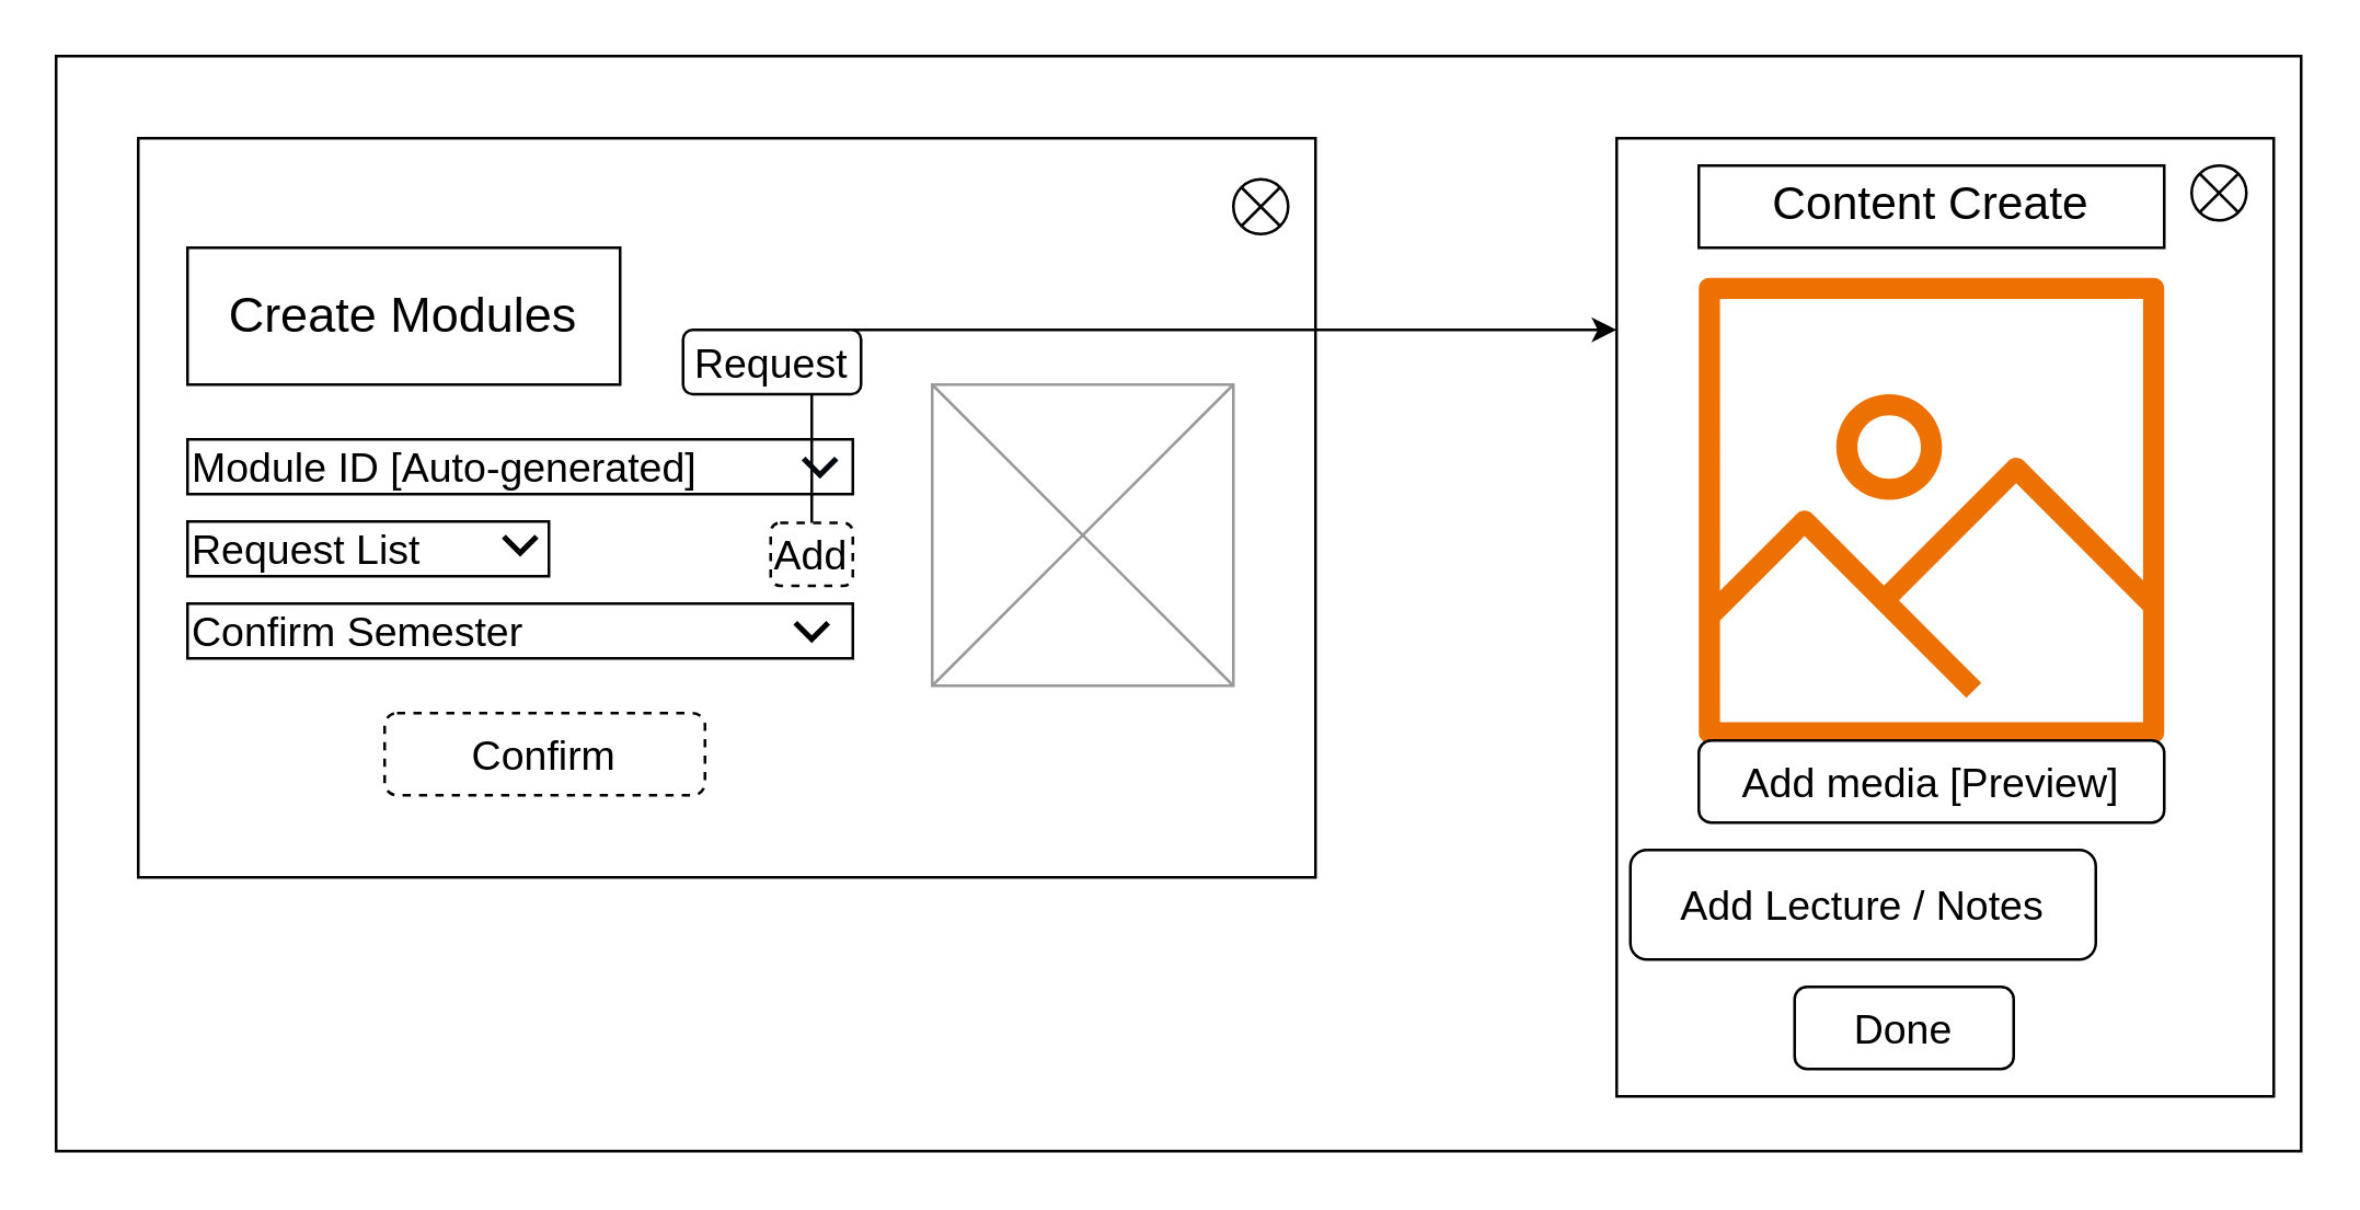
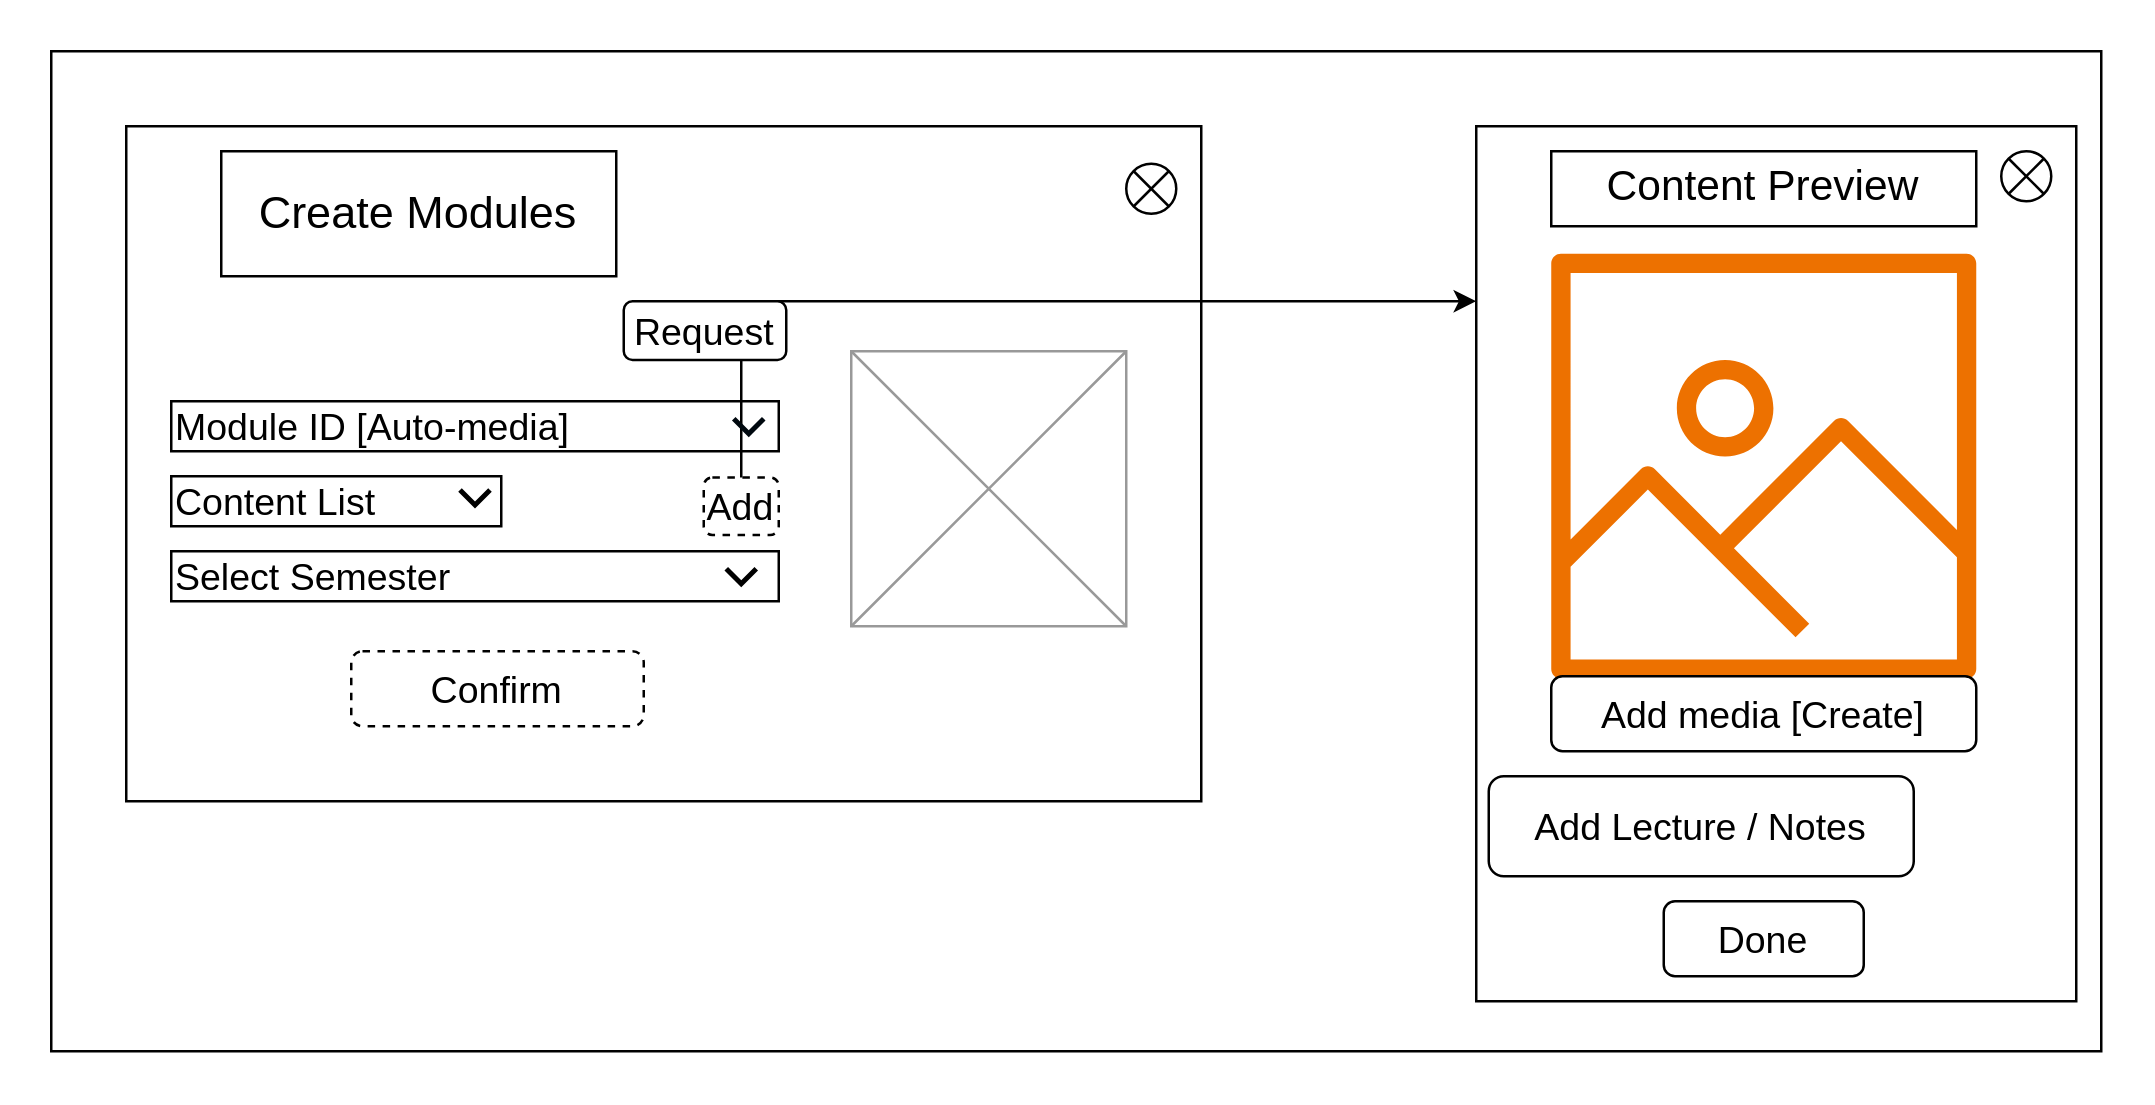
  <mxCell id="0" />
  <mxCell id="1" parent="0" />
  <mxCell id="2" value="" style="rounded=0;whiteSpace=wrap;html=1;fillColor=#ffffff;shadow=0;" parent="1" vertex="1"><mxGeometry x="20" y="20" width="820" height="400" as="geometry" /></mxCell>
  <mxCell id="3" value="" style="rounded=0;whiteSpace=wrap;html=1;" parent="1" vertex="1"><mxGeometry x="50" y="50" width="430" height="270" as="geometry" /></mxCell>
- <mxCell id="4" value="&lt;font style=&quot;font-size: 18px;&quot;&gt;Create Modules&lt;/font&gt;" style="rounded=0;whiteSpace=wrap;html=1;" parent="1" vertex="1"><mxGeometry x="68" y="90" width="158" height="50" as="geometry" /></mxCell>
+ <mxCell id="4" value="&lt;font style=&quot;font-size: 18px;&quot;&gt;Create Modules&lt;/font&gt;" style="rounded=0;whiteSpace=wrap;html=1;" parent="1" vertex="1"><mxGeometry x="88" y="60" width="158" height="50" as="geometry" /></mxCell>
  <mxCell id="5" value="" style="shape=sumEllipse;perimeter=ellipsePerimeter;whiteSpace=wrap;html=1;backgroundOutline=1;" parent="1" vertex="1"><mxGeometry x="450" y="65" width="20" height="20" as="geometry" /></mxCell>
- <mxCell id="6" value="&lt;font style=&quot;font-size: 15px;&quot;&gt;Request List&lt;/font&gt;" style="rounded=0;whiteSpace=wrap;html=1;align=left;" parent="1" vertex="1"><mxGeometry x="68" y="190" width="132" height="20" as="geometry" /></mxCell>
+ <mxCell id="6" value="&lt;font style=&quot;font-size: 15px;&quot;&gt;Content List&lt;/font&gt;" style="rounded=0;whiteSpace=wrap;html=1;align=left;" parent="1" vertex="1"><mxGeometry x="68" y="190" width="132" height="20" as="geometry" /></mxCell>
  <mxCell id="7" value="&lt;font style=&quot;font-size: 15px;&quot;&gt;Confirm&lt;/font&gt;" style="rounded=1;whiteSpace=wrap;html=1;dashed=1;" parent="1" vertex="1"><mxGeometry x="140" y="260" width="117" height="30" as="geometry" /></mxCell>
  <mxCell id="8" value="" style="verticalLabelPosition=bottom;shadow=0;dashed=0;align=center;html=1;verticalAlign=top;strokeWidth=1;shape=mxgraph.mockup.graphics.simpleIcon;strokeColor=#999999;" parent="1" vertex="1"><mxGeometry x="340" y="140" width="110" height="110" as="geometry" /></mxCell>
- <mxCell id="9" value="&lt;font style=&quot;font-size: 15px;&quot;&gt;Confirm Semester&lt;/font&gt;" style="rounded=0;whiteSpace=wrap;html=1;align=left;" parent="1" vertex="1"><mxGeometry x="68" y="220" width="243" height="20" as="geometry" /></mxCell>
- <mxCell id="10" value="&lt;font style=&quot;font-size: 15px;&quot;&gt;Module ID [Auto-generated]&lt;/font&gt;" style="rounded=0;whiteSpace=wrap;html=1;align=left;" parent="1" vertex="1"><mxGeometry x="68" y="160" width="243" height="20" as="geometry" /></mxCell>
+ <mxCell id="9" value="&lt;font style=&quot;font-size: 15px;&quot;&gt;Select Semester&lt;/font&gt;" style="rounded=0;whiteSpace=wrap;html=1;align=left;" parent="1" vertex="1"><mxGeometry x="68" y="220" width="243" height="20" as="geometry" /></mxCell>
+ <mxCell id="10" value="&lt;font style=&quot;font-size: 15px;&quot;&gt;Module ID [Auto-media]&lt;/font&gt;" style="rounded=0;whiteSpace=wrap;html=1;align=left;" parent="1" vertex="1"><mxGeometry x="68" y="160" width="243" height="20" as="geometry" /></mxCell>
  <mxCell id="11" value="" style="html=1;verticalLabelPosition=bottom;labelBackgroundColor=#ffffff;verticalAlign=top;shadow=0;dashed=0;strokeWidth=2;shape=mxgraph.ios7.misc.down;strokeColor=#000000;" parent="1" vertex="1"><mxGeometry x="183.5" y="195.5" width="12" height="6" as="geometry" /></mxCell>
  <mxCell id="12" value="" style="rounded=0;whiteSpace=wrap;html=1;" parent="1" vertex="1"><mxGeometry x="590" y="50" width="240" height="350" as="geometry" /></mxCell>
- <mxCell id="13" value="&lt;font style=&quot;font-size: 17px;&quot;&gt;Content Create&lt;/font&gt;" style="rounded=0;whiteSpace=wrap;html=1;" parent="1" vertex="1"><mxGeometry x="620" y="60" width="170" height="30" as="geometry" /></mxCell>
+ <mxCell id="13" value="&lt;font style=&quot;font-size: 17px;&quot;&gt;Content Preview&lt;/font&gt;" style="rounded=0;whiteSpace=wrap;html=1;" parent="1" vertex="1"><mxGeometry x="620" y="60" width="170" height="30" as="geometry" /></mxCell>
  <mxCell id="14" value="" style="sketch=0;outlineConnect=0;fontColor=#232F3E;gradientColor=none;fillColor=#ED7100;strokeColor=none;dashed=0;verticalLabelPosition=bottom;verticalAlign=top;align=center;html=1;fontSize=12;fontStyle=0;aspect=fixed;pointerEvents=1;shape=mxgraph.aws4.container_registry_image;" parent="1" vertex="1"><mxGeometry x="620" y="101" width="170" height="170" as="geometry" /></mxCell>
  <mxCell id="15" value="" style="shape=sumEllipse;perimeter=ellipsePerimeter;whiteSpace=wrap;html=1;backgroundOutline=1;" parent="1" vertex="1"><mxGeometry x="800" y="60" width="20" height="20" as="geometry" /></mxCell>
  <mxCell id="16" style="edgeStyle=orthogonalEdgeStyle;rounded=0;orthogonalLoop=1;jettySize=auto;html=1;exitX=0.5;exitY=1;exitDx=0;exitDy=0;" parent="1" source="17" target="12" edge="1"><mxGeometry relative="1" as="geometry"><Array as="points"><mxPoint x="296" y="120" /></Array></mxGeometry></mxCell>
  <mxCell id="17" value="&lt;font style=&quot;font-size: 15px;&quot;&gt;Add&lt;/font&gt;" style="rounded=1;whiteSpace=wrap;html=1;dashed=1;" parent="1" vertex="1"><mxGeometry x="281" y="190.5" width="30" height="23" as="geometry" /></mxCell>
  <mxCell id="18" value="&lt;font style=&quot;font-size: 15px;&quot;&gt;Add Lecture / Notes&lt;/font&gt;" style="rounded=1;whiteSpace=wrap;html=1;" parent="1" vertex="1"><mxGeometry x="595" y="310" width="170" height="40" as="geometry" /></mxCell>
- <mxCell id="19" value="&lt;font style=&quot;font-size: 15px;&quot;&gt;Add media [Preview]&lt;/font&gt;" style="rounded=1;whiteSpace=wrap;html=1;" parent="1" vertex="1"><mxGeometry x="620" y="270" width="170" height="30" as="geometry" /></mxCell>
- <mxCell id="20" value="&lt;font style=&quot;font-size: 15px;&quot;&gt;Done&lt;/font&gt;" style="rounded=1;whiteSpace=wrap;html=1;" parent="1" vertex="1"><mxGeometry x="655" y="360" width="80" height="30" as="geometry" /></mxCell>
+ <mxCell id="19" value="&lt;font style=&quot;font-size: 15px;&quot;&gt;Add media [Create]&lt;/font&gt;" style="rounded=1;whiteSpace=wrap;html=1;" parent="1" vertex="1"><mxGeometry x="620" y="270" width="170" height="30" as="geometry" /></mxCell>
+ <mxCell id="20" value="&lt;font style=&quot;font-size: 15px;&quot;&gt;Done&lt;/font&gt;" style="rounded=1;whiteSpace=wrap;html=1;" parent="1" vertex="1"><mxGeometry x="665" y="360" width="80" height="30" as="geometry" /></mxCell>
  <mxCell id="21" value="" style="html=1;verticalLabelPosition=bottom;labelBackgroundColor=#ffffff;verticalAlign=top;shadow=0;dashed=0;strokeWidth=2;shape=mxgraph.ios7.misc.down;strokeColor=#000000;" parent="1" vertex="1"><mxGeometry x="290" y="227" width="12" height="6" as="geometry" /></mxCell>
  <mxCell id="22" value="&lt;font style=&quot;font-size: 15px;&quot;&gt;Request&lt;/font&gt;" style="rounded=1;whiteSpace=wrap;html=1;" parent="1" vertex="1"><mxGeometry x="249" y="120" width="65" height="23.5" as="geometry" /></mxCell>
  <mxCell id="23" value="" style="html=1;verticalLabelPosition=bottom;labelBackgroundColor=#ffffff;verticalAlign=top;shadow=0;dashed=0;strokeWidth=2;shape=mxgraph.ios7.misc.down;strokeColor=#00080F;" parent="1" vertex="1"><mxGeometry x="293" y="167" width="12" height="6" as="geometry" /></mxCell>
